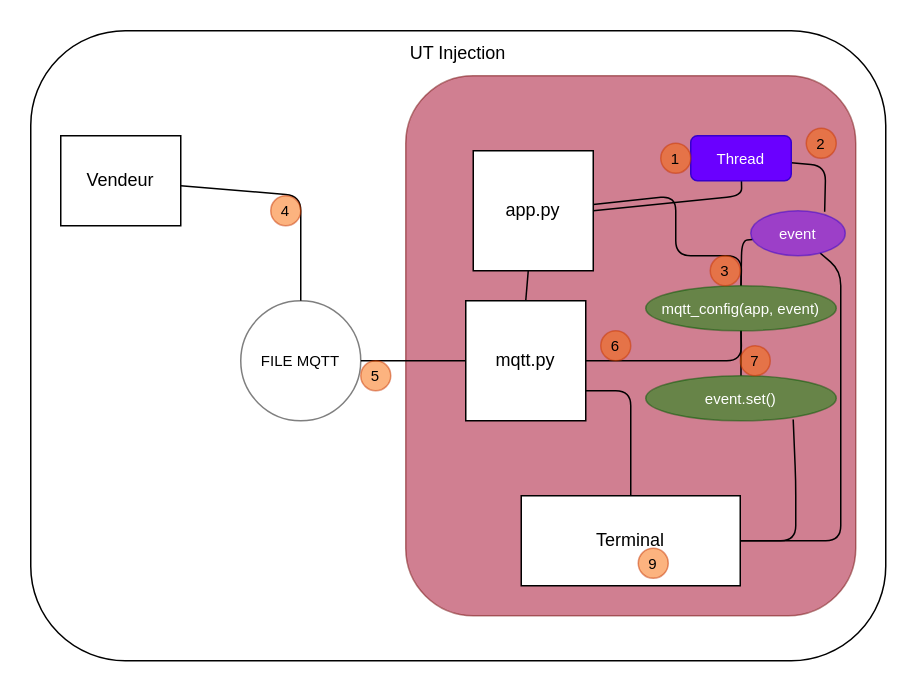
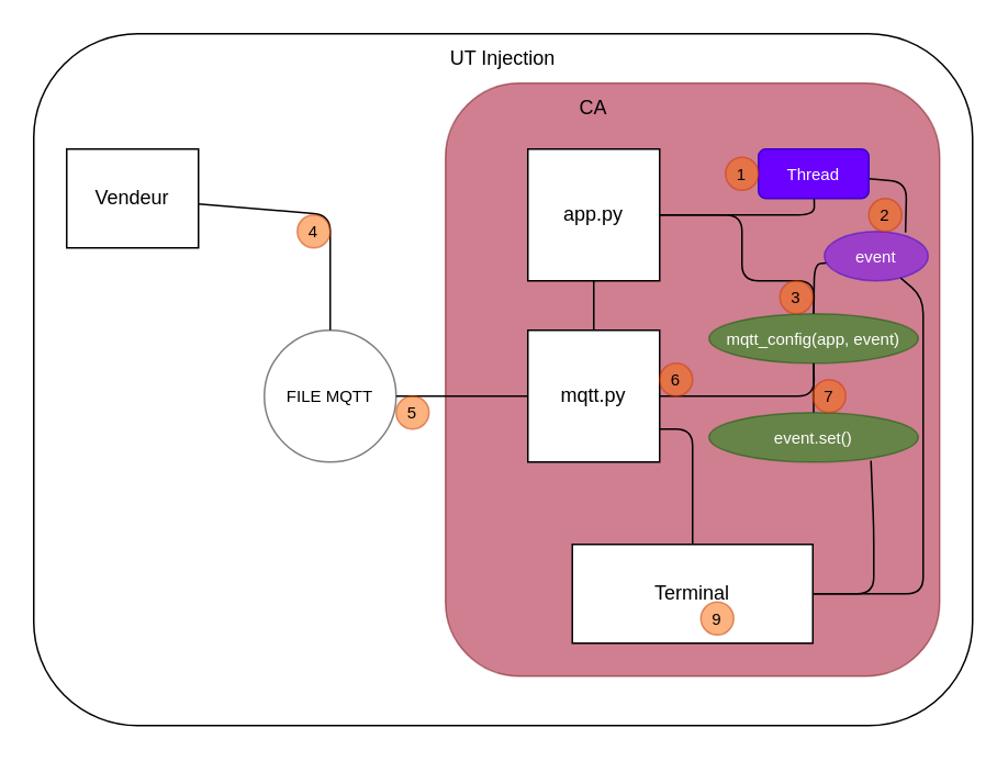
  <mxCell id="0" />
  <mxCell id="1" parent="0" />
  <mxCell id="2" value="" style="rounded=1;whiteSpace=wrap;html=1;" vertex="1" parent="1"><mxGeometry x="20" y="20" width="570" height="420" as="geometry" /></mxCell>
  <mxCell id="3" value="" style="rounded=1;whiteSpace=wrap;html=1;fillColor=#a20025;fontColor=#ffffff;strokeColor=#6F0000;opacity=50;" vertex="1" parent="1"><mxGeometry x="270" y="50" width="300" height="360" as="geometry" /></mxCell>
  <mxCell id="4" value="UT Injection" style="text;html=1;strokeColor=none;fillColor=none;align=center;verticalAlign=middle;whiteSpace=wrap;rounded=0;" vertex="1" parent="1"><mxGeometry x="250" y="20" width="110" height="30" as="geometry" /></mxCell>
  <mxCell id="5" style="edgeStyle=none;html=1;entryX=0.5;entryY=0;entryDx=0;entryDy=0;endArrow=none;endFill=0;" edge="1" parent="1" source="7" target="9"><mxGeometry relative="1" as="geometry" /></mxCell>
  <mxCell id="6" style="edgeStyle=none;html=1;entryX=0.5;entryY=0;entryDx=0;entryDy=0;fontSize=10;endArrow=none;endFill=0;" edge="1" parent="1" source="7" target="24"><mxGeometry relative="1" as="geometry"><Array as="points"><mxPoint x="450" y="130" /><mxPoint x="450" y="170" /><mxPoint x="494" y="170" /></Array></mxGeometry></mxCell>
- <mxCell id="7" value="app.py" style="whiteSpace=wrap;html=1;aspect=fixed;" vertex="1" parent="1"><mxGeometry x="315" y="100" width="80" height="80" as="geometry" /></mxCell>
+ <mxCell id="7" value="app.py" style="whiteSpace=wrap;html=1;aspect=fixed;" vertex="1" parent="1"><mxGeometry x="320" y="90" width="80" height="80" as="geometry" /></mxCell>
  <mxCell id="8" style="edgeStyle=none;html=1;entryX=0.5;entryY=0;entryDx=0;entryDy=0;endArrow=none;endFill=0;exitX=1;exitY=0.75;exitDx=0;exitDy=0;" edge="1" parent="1" source="9" target="10"><mxGeometry relative="1" as="geometry"><Array as="points"><mxPoint x="420" y="260" /></Array></mxGeometry></mxCell>
- <mxCell id="9" value="mqtt.py" style="whiteSpace=wrap;html=1;aspect=fixed;" vertex="1" parent="1"><mxGeometry x="310" y="200" width="80" height="80" as="geometry" /></mxCell>
+ <mxCell id="9" value="mqtt.py" style="whiteSpace=wrap;html=1;aspect=fixed;" vertex="1" parent="1"><mxGeometry x="320" y="200" width="80" height="80" as="geometry" /></mxCell>
  <mxCell id="10" value="Terminal" style="rounded=0;whiteSpace=wrap;html=1;" vertex="1" parent="1"><mxGeometry x="347" y="330" width="146" height="60" as="geometry" /></mxCell>
  <mxCell id="11" style="edgeStyle=none;html=1;entryX=0.5;entryY=0;entryDx=0;entryDy=0;fontSize=10;endArrow=none;endFill=0;" edge="1" parent="1" source="12" target="15"><mxGeometry relative="1" as="geometry"><Array as="points"><mxPoint x="200" y="130" /></Array></mxGeometry></mxCell>
  <mxCell id="12" value="Vendeur" style="whiteSpace=wrap;html=1;aspect=fixed;" vertex="1" parent="1"><mxGeometry x="40" y="90" width="80" height="60" as="geometry" /></mxCell>
+ <mxCell id="13" value="CA" style="text;html=1;strokeColor=none;fillColor=none;align=center;verticalAlign=middle;whiteSpace=wrap;rounded=0;" vertex="1" parent="1"><mxGeometry x="305" y="50" width="110" height="30" as="geometry" /></mxCell>
  <mxCell id="14" style="edgeStyle=none;html=1;entryX=0;entryY=0.5;entryDx=0;entryDy=0;fontSize=10;endArrow=none;endFill=0;" edge="1" parent="1" source="15" target="9"><mxGeometry relative="1" as="geometry"><Array as="points" /></mxGeometry></mxCell>
  <mxCell id="15" value="&lt;font style=&quot;font-size: 10px;&quot;&gt;FILE MQTT&lt;/font&gt;" style="ellipse;whiteSpace=wrap;html=1;aspect=fixed;opacity=50;" vertex="1" parent="1"><mxGeometry x="160" y="200" width="80" height="80" as="geometry" /></mxCell>
  <mxCell id="16" style="edgeStyle=none;html=1;entryX=1;entryY=0.5;entryDx=0;entryDy=0;fontSize=10;endArrow=none;endFill=0;" edge="1" parent="1" source="18" target="7"><mxGeometry relative="1" as="geometry"><Array as="points"><mxPoint x="494" y="130" /></Array></mxGeometry></mxCell>
  <mxCell id="17" style="edgeStyle=none;html=1;fontSize=10;endArrow=none;endFill=0;entryX=0.782;entryY=0.024;entryDx=0;entryDy=0;entryPerimeter=0;" edge="1" parent="1" source="18" target="21"><mxGeometry relative="1" as="geometry"><Array as="points"><mxPoint x="550" y="110" /></Array></mxGeometry></mxCell>
  <mxCell id="18" value="Thread" style="rounded=1;whiteSpace=wrap;html=1;fontSize=10;fillColor=#6a00ff;fontColor=#ffffff;strokeColor=#3700CC;" vertex="1" parent="1"><mxGeometry x="460" y="90" width="67" height="30" as="geometry" /></mxCell>
  <mxCell id="19" style="edgeStyle=none;html=1;entryX=0.5;entryY=0;entryDx=0;entryDy=0;fontSize=10;endArrow=none;endFill=0;" edge="1" parent="1" source="21" target="24"><mxGeometry relative="1" as="geometry"><Array as="points"><mxPoint x="494" y="160" /></Array></mxGeometry></mxCell>
  <mxCell id="20" style="edgeStyle=none;html=1;entryX=1;entryY=0.5;entryDx=0;entryDy=0;fontSize=10;endArrow=none;endFill=0;" edge="1" parent="1" source="21" target="10"><mxGeometry relative="1" as="geometry"><Array as="points"><mxPoint x="560" y="180" /><mxPoint x="560" y="360" /></Array></mxGeometry></mxCell>
  <mxCell id="21" value="event" style="ellipse;whiteSpace=wrap;html=1;fontSize=10;fillColor=#6a00ff;fontColor=#ffffff;strokeColor=#3700CC;opacity=50;" vertex="1" parent="1"><mxGeometry x="500" y="140" width="63" height="30" as="geometry" /></mxCell>
  <mxCell id="22" style="edgeStyle=none;html=1;entryX=1;entryY=0.5;entryDx=0;entryDy=0;fontSize=10;endArrow=none;endFill=0;" edge="1" parent="1" source="24" target="9"><mxGeometry relative="1" as="geometry"><Array as="points"><mxPoint x="494" y="240" /></Array></mxGeometry></mxCell>
  <mxCell id="23" style="edgeStyle=none;html=1;fontSize=10;endArrow=none;endFill=0;" edge="1" parent="1" source="24" target="26"><mxGeometry relative="1" as="geometry" /></mxCell>
  <mxCell id="24" value="mqtt_config(app, event)" style="ellipse;whiteSpace=wrap;html=1;fontSize=10;fillColor=#008a00;fontColor=#ffffff;strokeColor=#005700;opacity=50;" vertex="1" parent="1"><mxGeometry x="430" y="190" width="127" height="30" as="geometry" /></mxCell>
  <mxCell id="25" style="edgeStyle=none;html=1;entryX=1;entryY=0.5;entryDx=0;entryDy=0;fontSize=10;endArrow=none;endFill=0;exitX=0.774;exitY=0.971;exitDx=0;exitDy=0;exitPerimeter=0;" edge="1" parent="1" source="26" target="10"><mxGeometry relative="1" as="geometry"><Array as="points"><mxPoint x="530" y="320" /><mxPoint x="530" y="360" /></Array></mxGeometry></mxCell>
  <mxCell id="26" value="event.set()" style="ellipse;whiteSpace=wrap;html=1;fontSize=10;fillColor=#008a00;fontColor=#ffffff;strokeColor=#005700;opacity=50;" vertex="1" parent="1"><mxGeometry x="430" y="250" width="127" height="30" as="geometry" /></mxCell>
  <mxCell id="27" value="5" style="ellipse;whiteSpace=wrap;html=1;aspect=fixed;fontSize=10;opacity=50;fillColor=#fa6800;fontColor=#000000;strokeColor=#C73500;" vertex="1" parent="1"><mxGeometry x="240" y="240" width="20" height="20" as="geometry" /></mxCell>
  <mxCell id="28" value="4" style="ellipse;whiteSpace=wrap;html=1;aspect=fixed;fontSize=10;opacity=50;fillColor=#fa6800;fontColor=#000000;strokeColor=#C73500;" vertex="1" parent="1"><mxGeometry x="180" y="130" width="20" height="20" as="geometry" /></mxCell>
  <mxCell id="29" value="3" style="ellipse;whiteSpace=wrap;html=1;aspect=fixed;fontSize=10;opacity=50;fillColor=#fa6800;fontColor=#000000;strokeColor=#C73500;" vertex="1" parent="1"><mxGeometry x="473" y="170" width="20" height="20" as="geometry" /></mxCell>
- <mxCell id="30" value="2" style="ellipse;whiteSpace=wrap;html=1;aspect=fixed;fontSize=10;opacity=50;fillColor=#fa6800;fontColor=#000000;strokeColor=#C73500;" vertex="1" parent="1"><mxGeometry x="537" y="85" width="20" height="20" as="geometry" /></mxCell>
+ <mxCell id="30" value="2" style="ellipse;whiteSpace=wrap;html=1;aspect=fixed;fontSize=10;opacity=50;fillColor=#fa6800;fontColor=#000000;strokeColor=#C73500;" vertex="1" parent="1"><mxGeometry x="527" y="120" width="20" height="20" as="geometry" /></mxCell>
  <mxCell id="31" value="1" style="ellipse;whiteSpace=wrap;html=1;aspect=fixed;fontSize=10;opacity=50;fillColor=#fa6800;fontColor=#000000;strokeColor=#C73500;" vertex="1" parent="1"><mxGeometry x="440" y="95" width="20" height="20" as="geometry" /></mxCell>
  <mxCell id="32" value="6" style="ellipse;whiteSpace=wrap;html=1;aspect=fixed;fontSize=10;opacity=50;fillColor=#fa6800;fontColor=#000000;strokeColor=#C73500;" vertex="1" parent="1"><mxGeometry x="400" y="220" width="20" height="20" as="geometry" /></mxCell>
  <mxCell id="33" value="7" style="ellipse;whiteSpace=wrap;html=1;aspect=fixed;fontSize=10;opacity=50;fillColor=#fa6800;fontColor=#000000;strokeColor=#C73500;" vertex="1" parent="1"><mxGeometry x="493" y="230" width="20" height="20" as="geometry" /></mxCell>
  <mxCell id="34" value="9" style="ellipse;whiteSpace=wrap;html=1;aspect=fixed;fontSize=10;opacity=50;fillColor=#fa6800;fontColor=#000000;strokeColor=#C73500;" vertex="1" parent="1"><mxGeometry x="425" y="365" width="20" height="20" as="geometry" /></mxCell>
